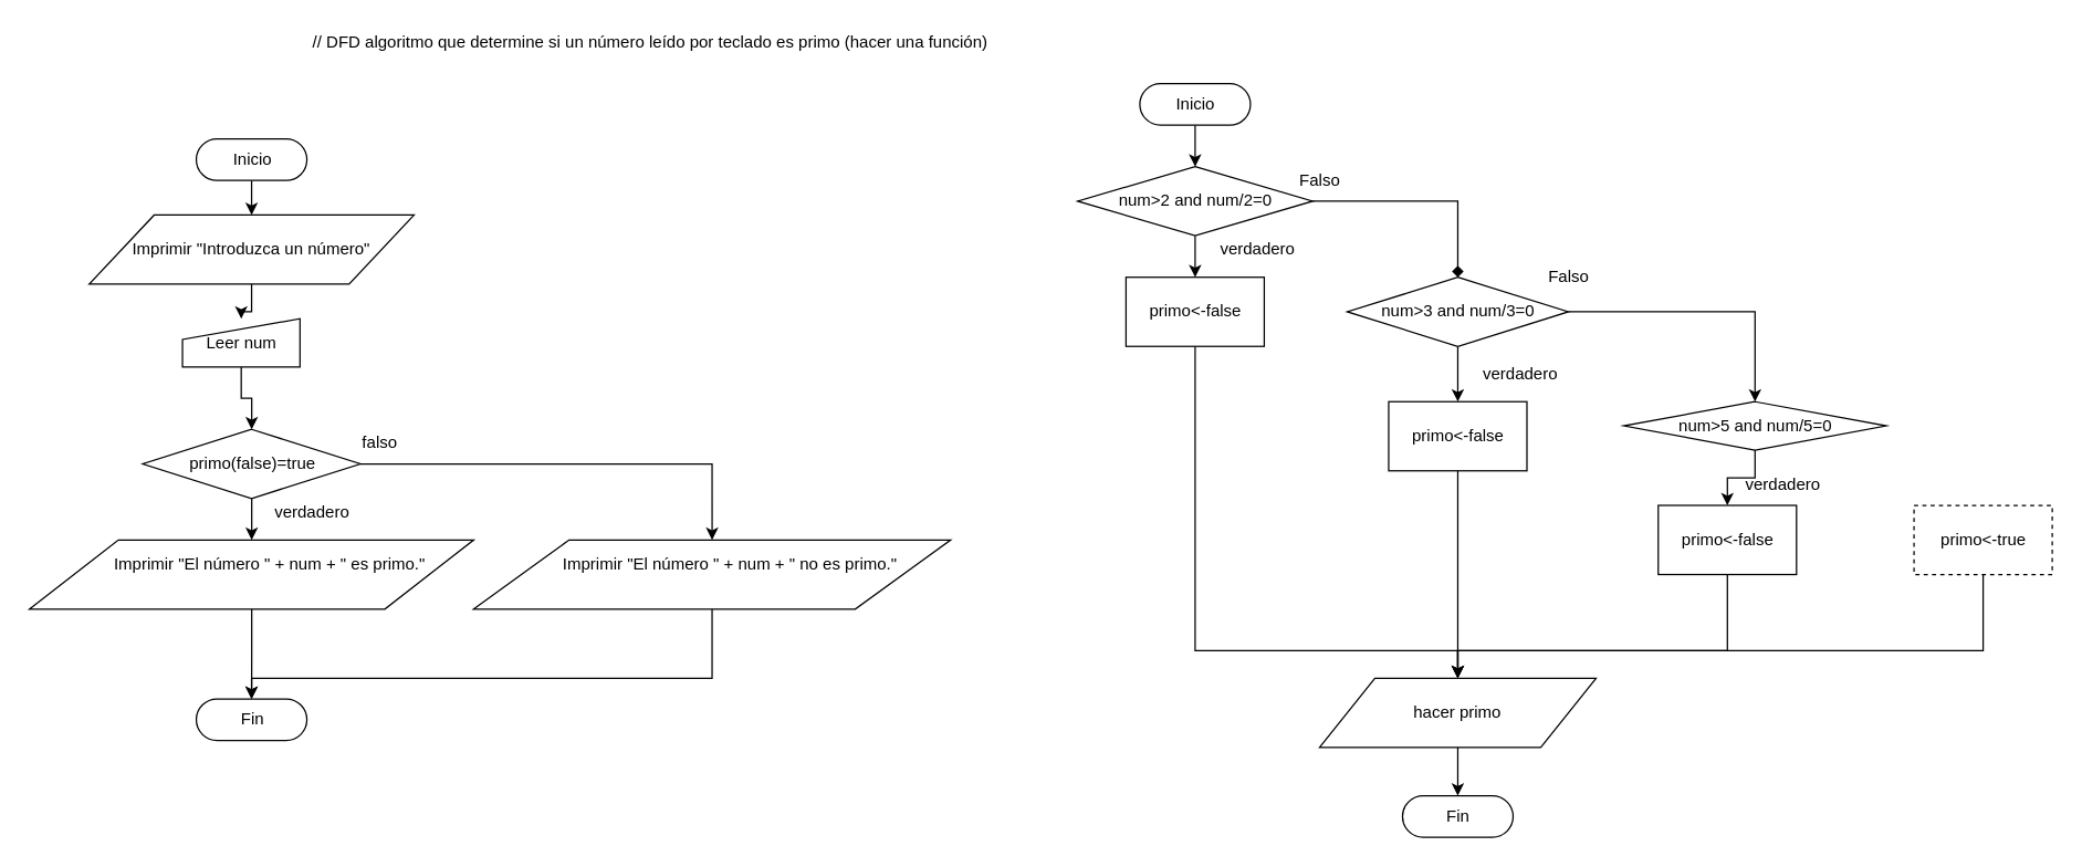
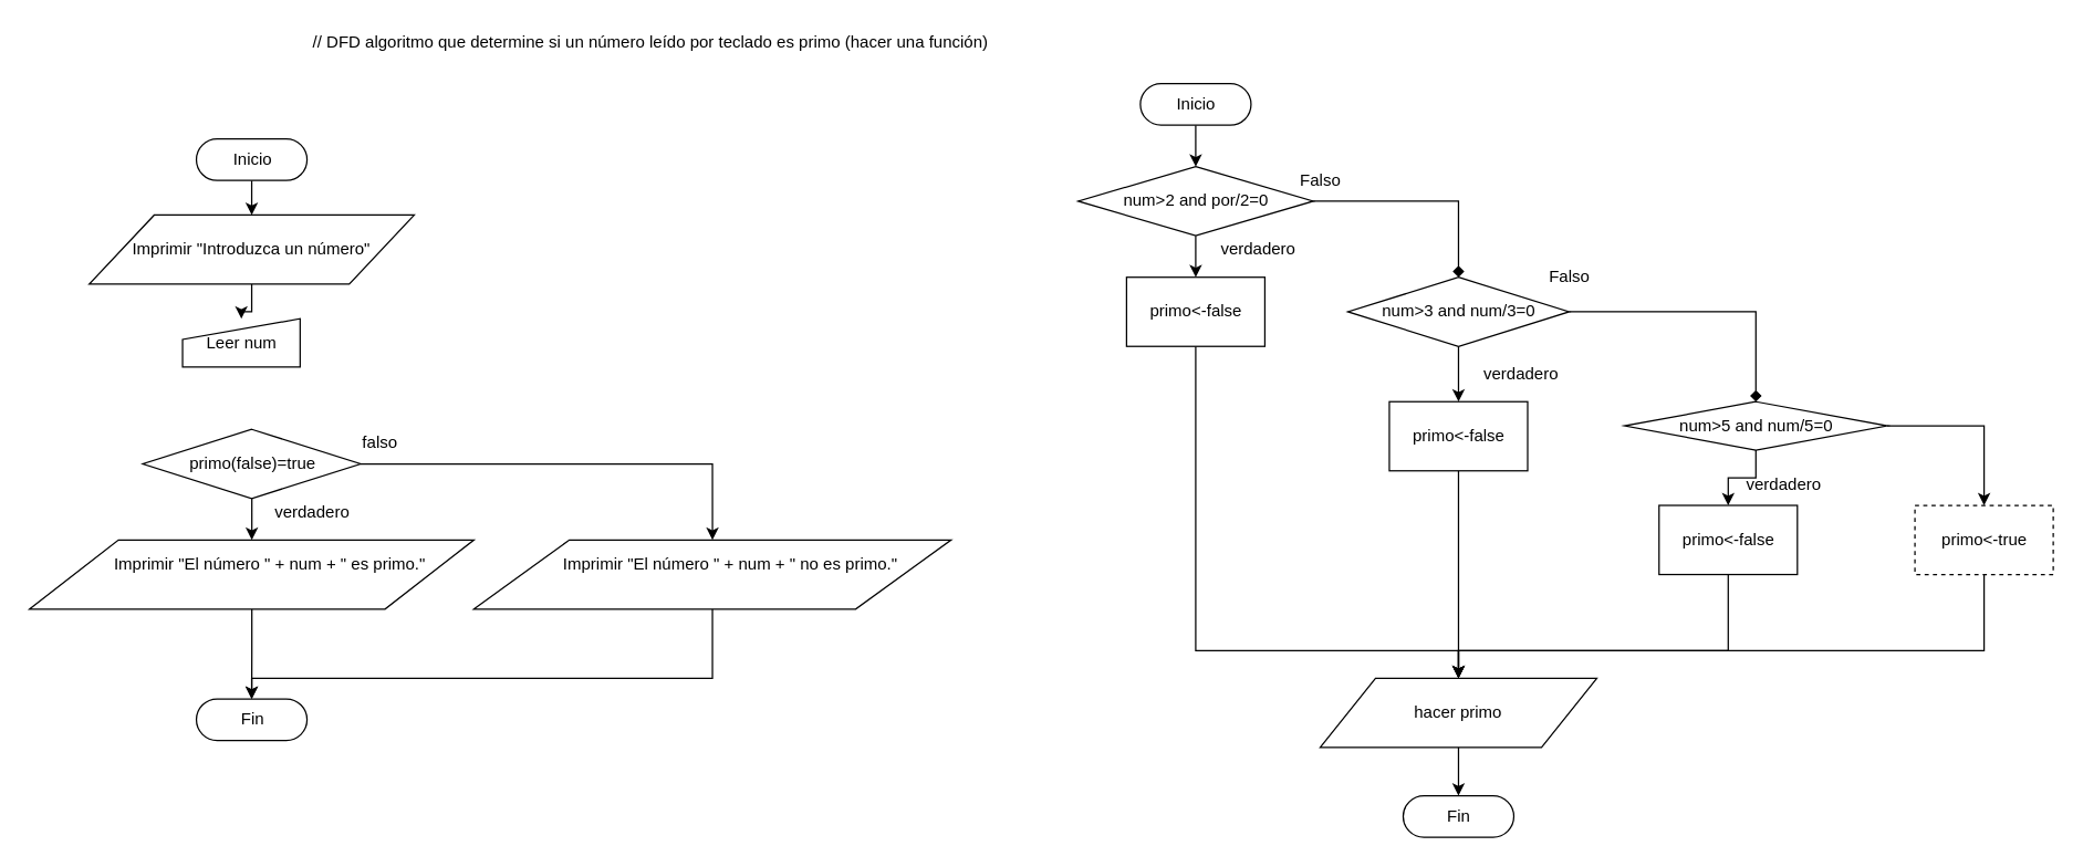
  <mxCell id="0" />
  <mxCell id="1" parent="0" />
  <mxCell id="2" value="// DFD algoritmo que determine si un número leído por teclado es primo (hacer una función)&lt;br&gt;" style="text;html=1;align=left;verticalAlign=middle;resizable=0;points=[];autosize=1;strokeColor=none;" vertex="1" parent="1"><mxGeometry x="224" y="20" width="500" height="20" as="geometry" /></mxCell>
  <mxCell id="3" style="edgeStyle=orthogonalEdgeStyle;rounded=0;orthogonalLoop=1;jettySize=auto;html=1;entryX=0.5;entryY=0;entryDx=0;entryDy=0;" edge="1" parent="1" source="4" target="7"><mxGeometry relative="1" as="geometry"><mxPoint x="864" y="120" as="targetPoint" /></mxGeometry></mxCell>
  <mxCell id="4" value="Inicio" style="html=1;dashed=0;whitespace=wrap;shape=mxgraph.dfd.start" vertex="1" parent="1"><mxGeometry x="824" y="60" width="80" height="30" as="geometry" /></mxCell>
  <mxCell id="5" style="edgeStyle=orthogonalEdgeStyle;rounded=0;orthogonalLoop=1;jettySize=auto;html=1;entryX=0.5;entryY=0;entryDx=0;entryDy=0;" edge="1" parent="1" source="7" target="9"><mxGeometry relative="1" as="geometry"><mxPoint x="864" y="185" as="targetPoint" /></mxGeometry></mxCell>
  <mxCell id="6" style="edgeStyle=orthogonalEdgeStyle;rounded=0;orthogonalLoop=1;jettySize=auto;html=1;endArrow=diamond;" edge="1" parent="1" source="7" target="14"><mxGeometry relative="1" as="geometry"><mxPoint x="1104" y="220" as="targetPoint" /></mxGeometry></mxCell>
- <mxCell id="7" value="num&amp;gt;2 and num/2=0" style="shape=rhombus;html=1;dashed=0;whitespace=wrap;perimeter=rhombusPerimeter;" vertex="1" parent="1"><mxGeometry x="779" y="120" width="170" height="50" as="geometry" /></mxCell>
+ <mxCell id="7" value="num&amp;gt;2 and por/2=0" style="shape=rhombus;html=1;dashed=0;whitespace=wrap;perimeter=rhombusPerimeter;" vertex="1" parent="1"><mxGeometry x="779" y="120" width="170" height="50" as="geometry" /></mxCell>
  <mxCell id="8" style="edgeStyle=orthogonalEdgeStyle;rounded=0;orthogonalLoop=1;jettySize=auto;html=1;entryX=0.5;entryY=0;entryDx=0;entryDy=0;" edge="1" parent="1" source="9"><mxGeometry relative="1" as="geometry"><mxPoint x="1054" y="490" as="targetPoint" /><Array as="points"><mxPoint x="864" y="470" /><mxPoint x="1054" y="470" /></Array></mxGeometry></mxCell>
  <mxCell id="9" value="primo&amp;lt;-false" style="html=1;dashed=0;whitespace=wrap;" vertex="1" parent="1"><mxGeometry x="814" y="200" width="100" height="50" as="geometry" /></mxCell>
  <mxCell id="10" value="verdadero" style="text;html=1;align=center;verticalAlign=middle;resizable=0;points=[];autosize=1;strokeColor=none;" vertex="1" parent="1"><mxGeometry x="874" y="170" width="70" height="20" as="geometry" /></mxCell>
  <mxCell id="11" value="Falso" style="text;html=1;align=center;verticalAlign=middle;resizable=0;points=[];autosize=1;strokeColor=none;" vertex="1" parent="1"><mxGeometry x="934" y="120" width="40" height="20" as="geometry" /></mxCell>
  <mxCell id="12" style="edgeStyle=orthogonalEdgeStyle;rounded=0;orthogonalLoop=1;jettySize=auto;html=1;" edge="1" parent="1" source="14" target="17"><mxGeometry relative="1" as="geometry"><mxPoint x="1054" y="290" as="targetPoint" /></mxGeometry></mxCell>
- <mxCell id="13" style="edgeStyle=orthogonalEdgeStyle;rounded=0;orthogonalLoop=1;jettySize=auto;html=1;" edge="1" parent="1" source="14" target="21"><mxGeometry relative="1" as="geometry"><mxPoint x="1254" y="300" as="targetPoint" /></mxGeometry></mxCell>
+ <mxCell id="13" style="edgeStyle=orthogonalEdgeStyle;rounded=0;orthogonalLoop=1;jettySize=auto;html=1;endArrow=diamond;" edge="1" parent="1" source="14" target="21"><mxGeometry relative="1" as="geometry"><mxPoint x="1254" y="300" as="targetPoint" /></mxGeometry></mxCell>
  <mxCell id="14" value="num&amp;gt;3 and num/3=0" style="shape=rhombus;html=1;dashed=0;whitespace=wrap;perimeter=rhombusPerimeter;" vertex="1" parent="1"><mxGeometry x="974" y="200" width="160" height="50" as="geometry" /></mxCell>
  <mxCell id="15" value="verdadero" style="text;html=1;align=center;verticalAlign=middle;resizable=0;points=[];autosize=1;strokeColor=none;" vertex="1" parent="1"><mxGeometry x="1064" y="260" width="70" height="20" as="geometry" /></mxCell>
  <mxCell id="16" style="edgeStyle=orthogonalEdgeStyle;rounded=0;orthogonalLoop=1;jettySize=auto;html=1;exitX=0.5;exitY=1;exitDx=0;exitDy=0;entryX=0.5;entryY=0;entryDx=0;entryDy=0;" edge="1" parent="1" source="17"><mxGeometry relative="1" as="geometry"><mxPoint x="1054" y="490" as="targetPoint" /></mxGeometry></mxCell>
  <mxCell id="17" value="primo&amp;lt;-false" style="html=1;dashed=0;whitespace=wrap;" vertex="1" parent="1"><mxGeometry x="1004" y="290" width="100" height="50" as="geometry" /></mxCell>
  <mxCell id="18" value="Falso" style="text;html=1;align=center;verticalAlign=middle;resizable=0;points=[];autosize=1;strokeColor=none;" vertex="1" parent="1"><mxGeometry x="1114" y="190" width="40" height="20" as="geometry" /></mxCell>
  <mxCell id="19" style="edgeStyle=orthogonalEdgeStyle;rounded=0;orthogonalLoop=1;jettySize=auto;html=1;" edge="1" parent="1" source="21" target="23"><mxGeometry relative="1" as="geometry"><mxPoint x="1249" y="390" as="targetPoint" /></mxGeometry></mxCell>
+ <mxCell id="20" style="edgeStyle=orthogonalEdgeStyle;rounded=0;orthogonalLoop=1;jettySize=auto;html=1;" edge="1" parent="1" source="21" target="26"><mxGeometry relative="1" as="geometry"><mxPoint x="1434" y="390" as="targetPoint" /></mxGeometry></mxCell>
  <mxCell id="21" value="num&amp;gt;5 and num/5=0" style="shape=rhombus;html=1;dashed=0;whitespace=wrap;perimeter=rhombusPerimeter;" vertex="1" parent="1"><mxGeometry x="1174" y="290" width="190" height="35" as="geometry" /></mxCell>
  <mxCell id="22" style="edgeStyle=orthogonalEdgeStyle;rounded=0;orthogonalLoop=1;jettySize=auto;html=1;exitX=0.5;exitY=1;exitDx=0;exitDy=0;entryX=0.5;entryY=0;entryDx=0;entryDy=0;" edge="1" parent="1" source="23"><mxGeometry relative="1" as="geometry"><mxPoint x="1054" y="490" as="targetPoint" /><Array as="points"><mxPoint x="1249" y="470" /><mxPoint x="1054" y="470" /></Array></mxGeometry></mxCell>
  <mxCell id="23" value="primo&amp;lt;-false" style="html=1;dashed=0;whitespace=wrap;" vertex="1" parent="1"><mxGeometry x="1199" y="365" width="100" height="50" as="geometry" /></mxCell>
  <mxCell id="24" value="verdadero" style="text;html=1;align=center;verticalAlign=middle;resizable=0;points=[];autosize=1;strokeColor=none;" vertex="1" parent="1"><mxGeometry x="1254" y="340" width="70" height="20" as="geometry" /></mxCell>
  <mxCell id="25" style="edgeStyle=orthogonalEdgeStyle;rounded=0;orthogonalLoop=1;jettySize=auto;html=1;entryX=0.5;entryY=0;entryDx=0;entryDy=0;" edge="1" parent="1" source="26"><mxGeometry relative="1" as="geometry"><mxPoint x="1054" y="490" as="targetPoint" /><Array as="points"><mxPoint x="1434" y="470" /><mxPoint x="1054" y="470" /></Array></mxGeometry></mxCell>
  <mxCell id="26" value="primo&amp;lt;-true" style="html=1;dashed=1;whitespace=wrap;" vertex="1" parent="1"><mxGeometry x="1384" y="365" width="100" height="50" as="geometry" /></mxCell>
  <mxCell id="27" style="edgeStyle=orthogonalEdgeStyle;rounded=0;orthogonalLoop=1;jettySize=auto;html=1;exitX=0.5;exitY=1;exitDx=0;exitDy=0;" edge="1" parent="1" source="28" target="29"><mxGeometry relative="1" as="geometry"><mxPoint x="1054" y="590" as="targetPoint" /><Array as="points"><mxPoint x="1054" y="590" /></Array></mxGeometry></mxCell>
  <mxCell id="28" value="hacer primo" style="shape=parallelogram;perimeter=parallelogramPerimeter;whiteSpace=wrap;html=1;dashed=0;" vertex="1" parent="1"><mxGeometry x="954" y="490" width="200" height="50" as="geometry" /></mxCell>
  <mxCell id="29" value="Fin" style="html=1;dashed=0;whitespace=wrap;shape=mxgraph.dfd.start" vertex="1" parent="1"><mxGeometry x="1014" y="575" width="80" height="30" as="geometry" /></mxCell>
  <mxCell id="30" style="edgeStyle=orthogonalEdgeStyle;rounded=0;orthogonalLoop=1;jettySize=auto;html=1;" edge="1" parent="1" source="31" target="33"><mxGeometry relative="1" as="geometry"><mxPoint x="181.5" y="180" as="targetPoint" /></mxGeometry></mxCell>
  <mxCell id="31" value="Inicio" style="html=1;dashed=0;whitespace=wrap;shape=mxgraph.dfd.start" vertex="1" parent="1"><mxGeometry x="141.5" y="100" width="80" height="30" as="geometry" /></mxCell>
  <mxCell id="32" style="edgeStyle=orthogonalEdgeStyle;rounded=0;orthogonalLoop=1;jettySize=auto;html=1;" edge="1" parent="1" source="33" target="35"><mxGeometry relative="1" as="geometry"><mxPoint x="181.5" y="240" as="targetPoint" /></mxGeometry></mxCell>
  <mxCell id="33" value="Imprimir &quot;Introduzca un número&quot;" style="shape=parallelogram;perimeter=parallelogramPerimeter;whiteSpace=wrap;html=1;dashed=0;" vertex="1" parent="1"><mxGeometry x="64" y="155" width="235" height="50" as="geometry" /></mxCell>
- <mxCell id="34" style="edgeStyle=orthogonalEdgeStyle;rounded=0;orthogonalLoop=1;jettySize=auto;html=1;" edge="1" parent="1" source="35" target="38"><mxGeometry relative="1" as="geometry"><mxPoint x="181.5" y="320" as="targetPoint" /></mxGeometry></mxCell>
  <mxCell id="35" value="Leer num" style="shape=manualInput;whiteSpace=wrap;html=1;dashed=0;size=15;" vertex="1" parent="1"><mxGeometry x="131.5" y="230" width="85" height="35" as="geometry" /></mxCell>
  <mxCell id="36" style="edgeStyle=orthogonalEdgeStyle;rounded=0;orthogonalLoop=1;jettySize=auto;html=1;" edge="1" parent="1" source="38" target="40"><mxGeometry relative="1" as="geometry"><mxPoint x="181.5" y="410" as="targetPoint" /></mxGeometry></mxCell>
  <mxCell id="37" style="edgeStyle=orthogonalEdgeStyle;rounded=0;orthogonalLoop=1;jettySize=auto;html=1;entryX=0.5;entryY=0;entryDx=0;entryDy=0;entryPerimeter=0;" edge="1" parent="1" source="38" target="44"><mxGeometry relative="1" as="geometry"><mxPoint x="459" y="390" as="targetPoint" /></mxGeometry></mxCell>
  <mxCell id="38" value="primo(false)=true" style="shape=rhombus;html=1;dashed=0;whitespace=wrap;perimeter=rhombusPerimeter;" vertex="1" parent="1"><mxGeometry x="102.75" y="310" width="157.5" height="50" as="geometry" /></mxCell>
  <mxCell id="39" style="edgeStyle=orthogonalEdgeStyle;rounded=0;orthogonalLoop=1;jettySize=auto;html=1;" edge="1" parent="1" source="40" target="45"><mxGeometry relative="1" as="geometry"><mxPoint x="181.505" y="520" as="targetPoint" /></mxGeometry></mxCell>
  <mxCell id="40" value="&lt;div&gt;&amp;nbsp; &amp;nbsp; &amp;nbsp; &amp;nbsp; Imprimir &quot;El número &quot; + num + &quot; es primo.&quot;&lt;/div&gt;&lt;div&gt;&lt;br&gt;&lt;/div&gt;" style="shape=parallelogram;perimeter=parallelogramPerimeter;whiteSpace=wrap;html=1;dashed=0;" vertex="1" parent="1"><mxGeometry x="20.88" y="390" width="321.25" height="50" as="geometry" /></mxCell>
  <mxCell id="41" value="verdadero" style="text;html=1;align=center;verticalAlign=middle;resizable=0;points=[];autosize=1;strokeColor=none;" vertex="1" parent="1"><mxGeometry x="190.25" y="360" width="70" height="20" as="geometry" /></mxCell>
  <mxCell id="42" value="falso" style="text;html=1;align=center;verticalAlign=middle;resizable=0;points=[];autosize=1;strokeColor=none;" vertex="1" parent="1"><mxGeometry x="254" y="310" width="40" height="20" as="geometry" /></mxCell>
  <mxCell id="43" style="edgeStyle=orthogonalEdgeStyle;rounded=0;orthogonalLoop=1;jettySize=auto;html=1;entryX=0.5;entryY=0.5;entryDx=0;entryDy=-15;entryPerimeter=0;" edge="1" parent="1" source="44" target="45"><mxGeometry relative="1" as="geometry"><Array as="points"><mxPoint x="515" y="490" /><mxPoint x="182" y="490" /></Array></mxGeometry></mxCell>
  <mxCell id="44" value="&lt;div&gt;&amp;nbsp; &amp;nbsp; &amp;nbsp; &amp;nbsp; Imprimir &quot;El número &quot; + num + &quot; no es primo.&quot;&lt;/div&gt;&lt;div&gt;&lt;br&gt;&lt;/div&gt;" style="shape=parallelogram;perimeter=parallelogramPerimeter;whiteSpace=wrap;html=1;dashed=0;" vertex="1" parent="1"><mxGeometry x="342.13" y="390" width="345" height="50" as="geometry" /></mxCell>
  <mxCell id="45" value="Fin" style="html=1;dashed=0;whitespace=wrap;shape=mxgraph.dfd.start" vertex="1" parent="1"><mxGeometry x="141.505" y="505" width="80" height="30" as="geometry" /></mxCell>
